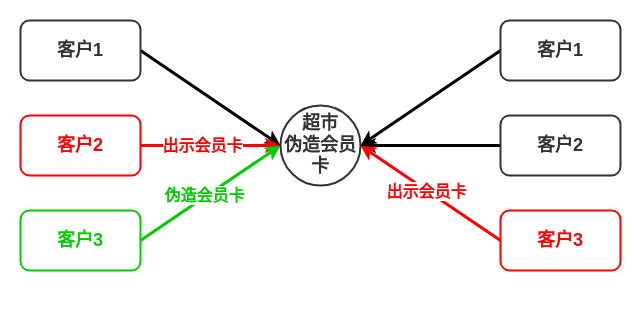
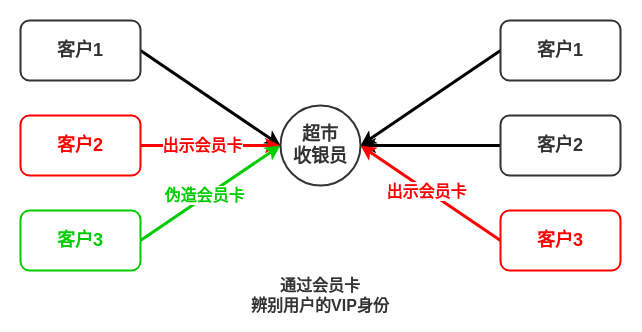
  <mxCell id="0" />
  <mxCell id="1" parent="0" />
  <mxCell id="2" style="rounded=0;orthogonalLoop=1;jettySize=auto;html=1;exitX=1;exitY=0.5;exitDx=0;exitDy=0;entryX=0;entryY=0.5;entryDx=0;entryDy=0;strokeWidth=3;" parent="1" source="3" target="17" edge="1"><mxGeometry relative="1" as="geometry" /></mxCell>
  <mxCell id="3" value="&lt;b&gt;&lt;font color=&quot;#333333&quot; style=&quot;font-size: 18px;&quot;&gt;客户1&lt;/font&gt;&lt;/b&gt;" style="rounded=1;whiteSpace=wrap;html=1;strokeWidth=2;strokeColor=#333333;" parent="1" vertex="1"><mxGeometry x="20" y="20" width="120" height="60" as="geometry" /></mxCell>
  <mxCell id="4" style="edgeStyle=orthogonalEdgeStyle;rounded=0;orthogonalLoop=1;jettySize=auto;html=1;exitX=1;exitY=0.5;exitDx=0;exitDy=0;strokeWidth=3;strokeColor=#FF0000;" parent="1" source="6" edge="1"><mxGeometry relative="1" as="geometry"><mxPoint x="280" y="145" as="targetPoint" /></mxGeometry></mxCell>
  <mxCell id="5" value="&lt;b&gt;&lt;font color=&quot;#ff0000&quot; style=&quot;font-size: 16px;&quot;&gt;出示会员卡&lt;/font&gt;&lt;/b&gt;" style="edgeLabel;html=1;align=center;verticalAlign=middle;resizable=0;points=[];" parent="4" vertex="1" connectable="0"><mxGeometry x="-0.33" y="2" relative="1" as="geometry"><mxPoint x="14" y="1" as="offset" /></mxGeometry></mxCell>
  <mxCell id="6" value="&lt;b&gt;&lt;font color=&quot;#ff0000&quot; style=&quot;font-size: 18px;&quot;&gt;客户2&lt;/font&gt;&lt;/b&gt;" style="rounded=1;whiteSpace=wrap;html=1;strokeWidth=2;strokeColor=#FF0000;" parent="1" vertex="1"><mxGeometry x="20" y="115" width="120" height="60" as="geometry" /></mxCell>
  <mxCell id="7" style="rounded=0;orthogonalLoop=1;jettySize=auto;html=1;exitX=1;exitY=0.5;exitDx=0;exitDy=0;entryX=0;entryY=0.5;entryDx=0;entryDy=0;strokeWidth=3;strokeColor=#00CC00;" parent="1" source="9" target="17" edge="1"><mxGeometry relative="1" as="geometry" /></mxCell>
  <mxCell id="8" value="&lt;font size=&quot;1&quot; color=&quot;#00cc00&quot;&gt;&lt;b style=&quot;font-size: 16px;&quot;&gt;伪造会员卡&lt;/b&gt;&lt;/font&gt;" style="edgeLabel;html=1;align=center;verticalAlign=middle;resizable=0;points=[];" vertex="1" connectable="0" parent="7"><mxGeometry x="-0.164" relative="1" as="geometry"><mxPoint x="5" y="-6" as="offset" /></mxGeometry></mxCell>
  <mxCell id="9" value="&lt;b&gt;&lt;font color=&quot;#00cc00&quot; style=&quot;font-size: 18px;&quot;&gt;客户3&lt;/font&gt;&lt;/b&gt;" style="rounded=1;whiteSpace=wrap;html=1;strokeWidth=2;strokeColor=#00CC00;" parent="1" vertex="1"><mxGeometry x="20" y="210" width="120" height="60" as="geometry" /></mxCell>
  <mxCell id="10" style="rounded=0;orthogonalLoop=1;jettySize=auto;html=1;exitX=0;exitY=0.5;exitDx=0;exitDy=0;entryX=1;entryY=0.5;entryDx=0;entryDy=0;strokeWidth=3;" parent="1" source="11" target="17" edge="1"><mxGeometry relative="1" as="geometry" /></mxCell>
  <mxCell id="11" value="&lt;b&gt;&lt;font color=&quot;#333333&quot; style=&quot;font-size: 18px;&quot;&gt;客户1&lt;/font&gt;&lt;/b&gt;" style="rounded=1;whiteSpace=wrap;html=1;strokeWidth=2;strokeColor=#333333;" parent="1" vertex="1"><mxGeometry x="500" y="20" width="120" height="60" as="geometry" /></mxCell>
  <mxCell id="12" style="edgeStyle=orthogonalEdgeStyle;rounded=0;orthogonalLoop=1;jettySize=auto;html=1;exitX=0;exitY=0.5;exitDx=0;exitDy=0;strokeWidth=3;entryX=1;entryY=0.5;entryDx=0;entryDy=0;" parent="1" source="13" target="17" edge="1"><mxGeometry relative="1" as="geometry"><mxPoint x="360" y="145" as="targetPoint" /></mxGeometry></mxCell>
  <mxCell id="13" value="&lt;b&gt;&lt;font color=&quot;#333333&quot; style=&quot;font-size: 18px;&quot;&gt;客户2&lt;/font&gt;&lt;/b&gt;" style="rounded=1;whiteSpace=wrap;html=1;strokeWidth=2;strokeColor=#333333;" parent="1" vertex="1"><mxGeometry x="500" y="115" width="120" height="60" as="geometry" /></mxCell>
  <mxCell id="14" style="rounded=0;orthogonalLoop=1;jettySize=auto;html=1;exitX=0;exitY=0.5;exitDx=0;exitDy=0;entryX=1;entryY=0.5;entryDx=0;entryDy=0;strokeWidth=3;strokeColor=#FF0000;" parent="1" source="16" target="17" edge="1"><mxGeometry relative="1" as="geometry"><mxPoint x="370" y="150" as="targetPoint" /></mxGeometry></mxCell>
  <mxCell id="15" value="&lt;font size=&quot;1&quot; color=&quot;#ff0000&quot;&gt;&lt;b style=&quot;font-size: 16px;&quot;&gt;出示会员卡&lt;/b&gt;&lt;/font&gt;" style="edgeLabel;html=1;align=center;verticalAlign=middle;resizable=0;points=[];" parent="14" vertex="1" connectable="0"><mxGeometry x="0.226" relative="1" as="geometry"><mxPoint x="12" y="9" as="offset" /></mxGeometry></mxCell>
  <mxCell id="16" value="&lt;b&gt;&lt;font color=&quot;#ff0000&quot; style=&quot;font-size: 18px;&quot;&gt;客户3&lt;/font&gt;&lt;/b&gt;" style="rounded=1;whiteSpace=wrap;html=1;strokeWidth=2;strokeColor=#FF0000;" parent="1" vertex="1"><mxGeometry x="500" y="210" width="120" height="60" as="geometry" /></mxCell>
- <mxCell id="17" value="&lt;font color=&quot;#333333&quot; style=&quot;font-size: 18px;&quot;&gt;&lt;b&gt;超市&lt;br&gt;伪造会员卡&lt;/b&gt;&lt;/font&gt;" style="ellipse;whiteSpace=wrap;html=1;aspect=fixed;strokeWidth=2;strokeColor=#333333;" parent="1" vertex="1"><mxGeometry x="280" y="105" width="80" height="80" as="geometry" /></mxCell>
+ <mxCell id="17" value="&lt;font color=&quot;#333333&quot; style=&quot;font-size: 18px;&quot;&gt;&lt;b&gt;超市&lt;br&gt;收银员&lt;/b&gt;&lt;/font&gt;" style="ellipse;whiteSpace=wrap;html=1;aspect=fixed;strokeWidth=2;strokeColor=#333333;" parent="1" vertex="1"><mxGeometry x="280" y="105" width="80" height="80" as="geometry" /></mxCell>
+ <mxCell id="18" value="&lt;b&gt;&lt;font color=&quot;#333333&quot; style=&quot;font-size: 16px;&quot;&gt;通过会员卡&lt;br&gt;辨别用户的VIP身份&lt;br&gt;&lt;/font&gt;&lt;/b&gt;" style="text;html=1;strokeColor=none;fillColor=none;align=center;verticalAlign=middle;whiteSpace=wrap;rounded=0;" parent="1" vertex="1"><mxGeometry x="130" y="280" width="380" height="30" as="geometry" /></mxCell>
